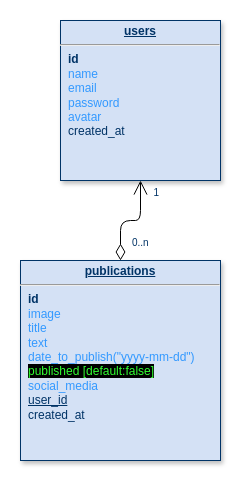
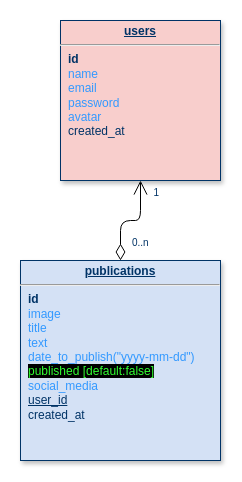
  <mxCell id="0" />
  <mxCell id="1" parent="0" />
  <mxCell id="2" value="&lt;p style=&quot;margin: 0px; margin-top: 4px; text-align: center; text-decoration: underline;&quot;&gt;&lt;strong&gt;publications&lt;/strong&gt;&lt;/p&gt;&lt;hr&gt;&lt;p style=&quot;margin: 0px; margin-left: 8px;&quot;&gt;&lt;b&gt;id&lt;/b&gt;&lt;/p&gt;&lt;p style=&quot;margin: 0px; margin-left: 8px;&quot;&gt;&lt;font color=&quot;#3399ff&quot;&gt;image&lt;/font&gt;&lt;/p&gt;&lt;p style=&quot;margin: 0px; margin-left: 8px;&quot;&gt;&lt;font color=&quot;#3399ff&quot;&gt;title&lt;/font&gt;&lt;/p&gt;&lt;p style=&quot;margin: 0px; margin-left: 8px;&quot;&gt;&lt;font color=&quot;#3399ff&quot;&gt;text&lt;/font&gt;&lt;/p&gt;&lt;p style=&quot;margin: 0px; margin-left: 8px;&quot;&gt;&lt;font color=&quot;#3399ff&quot;&gt;date_to_publish(&quot;yyyy-mm-dd&quot;)&lt;/font&gt;&lt;/p&gt;&lt;p style=&quot;margin: 0px; margin-left: 8px;&quot;&gt;&lt;font style=&quot;background-color: rgb(0, 0, 0);&quot; color=&quot;#33ff33&quot;&gt;published [default:false]&lt;/font&gt;&lt;/p&gt;&lt;p style=&quot;margin: 0px; margin-left: 8px;&quot;&gt;&lt;font color=&quot;#3399ff&quot;&gt;social_media&lt;/font&gt;&lt;/p&gt;&lt;p style=&quot;margin: 0px; margin-left: 8px;&quot;&gt;&lt;u&gt;user_id&lt;/u&gt;&lt;/p&gt;&lt;p style=&quot;margin: 0px; margin-left: 8px;&quot;&gt;created_at&lt;/p&gt;" style="verticalAlign=top;align=left;overflow=fill;fontSize=12;fontFamily=Helvetica;html=1;strokeColor=#003366;shadow=1;fillColor=#D4E1F5;fontColor=#003366" parent="1" vertex="1"><mxGeometry x="20" y="260" width="200" height="200" as="geometry" /></mxCell>
- <mxCell id="3" value="&lt;p style=&quot;margin: 0px; margin-top: 4px; text-align: center; text-decoration: underline;&quot;&gt;&lt;strong&gt;users&lt;/strong&gt;&lt;/p&gt;&lt;hr&gt;&lt;p style=&quot;margin: 0px; margin-left: 8px;&quot;&gt;&lt;b&gt;id&lt;/b&gt;&lt;/p&gt;&lt;p style=&quot;margin: 0px; margin-left: 8px;&quot;&gt;&lt;font color=&quot;#3399ff&quot;&gt;name&lt;/font&gt;&lt;/p&gt;&lt;p style=&quot;margin: 0px; margin-left: 8px;&quot;&gt;&lt;font color=&quot;#3399ff&quot;&gt;email&lt;/font&gt;&lt;/p&gt;&lt;p style=&quot;margin: 0px; margin-left: 8px;&quot;&gt;&lt;font color=&quot;#3399ff&quot;&gt;password&lt;/font&gt;&lt;/p&gt;&lt;p style=&quot;margin: 0px; margin-left: 8px;&quot;&gt;&lt;font color=&quot;#3399ff&quot;&gt;avatar&lt;/font&gt;&lt;/p&gt;&lt;p style=&quot;margin: 0px; margin-left: 8px;&quot;&gt;created_at&lt;/p&gt;" style="verticalAlign=top;align=left;overflow=fill;fontSize=12;fontFamily=Helvetica;html=1;strokeColor=#003366;shadow=1;fillColor=#D4E1F5;fontColor=#003366" parent="1" vertex="1"><mxGeometry x="60" y="20" width="160" height="160" as="geometry" /></mxCell>
+ <mxCell id="3" value="&lt;p style=&quot;margin: 0px; margin-top: 4px; text-align: center; text-decoration: underline;&quot;&gt;&lt;strong&gt;users&lt;/strong&gt;&lt;/p&gt;&lt;hr&gt;&lt;p style=&quot;margin: 0px; margin-left: 8px;&quot;&gt;&lt;b&gt;id&lt;/b&gt;&lt;/p&gt;&lt;p style=&quot;margin: 0px; margin-left: 8px;&quot;&gt;&lt;font color=&quot;#3399ff&quot;&gt;name&lt;/font&gt;&lt;/p&gt;&lt;p style=&quot;margin: 0px; margin-left: 8px;&quot;&gt;&lt;font color=&quot;#3399ff&quot;&gt;email&lt;/font&gt;&lt;/p&gt;&lt;p style=&quot;margin: 0px; margin-left: 8px;&quot;&gt;&lt;font color=&quot;#3399ff&quot;&gt;password&lt;/font&gt;&lt;/p&gt;&lt;p style=&quot;margin: 0px; margin-left: 8px;&quot;&gt;&lt;font color=&quot;#3399ff&quot;&gt;avatar&lt;/font&gt;&lt;/p&gt;&lt;p style=&quot;margin: 0px; margin-left: 8px;&quot;&gt;created_at&lt;/p&gt;" style="verticalAlign=top;align=left;overflow=fill;fontSize=12;fontFamily=Helvetica;html=1;strokeColor=#003366;shadow=1;fillColor=#f8cecc;fontColor=#003366;" parent="1" vertex="1"><mxGeometry x="60" y="20" width="160" height="160" as="geometry" /></mxCell>
  <mxCell id="4" value="" style="endArrow=open;endSize=12;startArrow=diamondThin;startSize=14;startFill=0;edgeStyle=orthogonalEdgeStyle;entryX=0.5;entryY=1;entryDx=0;entryDy=0;exitX=0.5;exitY=0;exitDx=0;exitDy=0;" parent="1" source="2" target="3" edge="1"><mxGeometry x="646" y="358.36" as="geometry"><mxPoint x="86" y="210" as="sourcePoint" /><mxPoint x="136" y="220" as="targetPoint" /></mxGeometry></mxCell>
  <mxCell id="5" value="0..n" style="resizable=0;align=left;verticalAlign=top;labelBackgroundColor=#ffffff;fontSize=10;strokeColor=#003366;shadow=1;fillColor=#D4E1F5;fontColor=#003366" parent="4" connectable="0" vertex="1"><mxGeometry x="-1" relative="1" as="geometry"><mxPoint x="10" y="-30" as="offset" /></mxGeometry></mxCell>
  <mxCell id="6" value="1" style="resizable=0;align=right;verticalAlign=top;labelBackgroundColor=#ffffff;fontSize=10;strokeColor=#003366;shadow=1;fillColor=#D4E1F5;fontColor=#003366" parent="4" connectable="0" vertex="1"><mxGeometry x="1" relative="1" as="geometry"><mxPoint x="20" as="offset" /></mxGeometry></mxCell>
